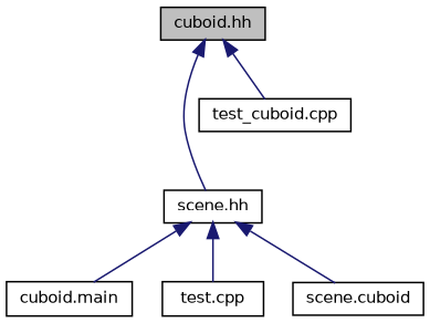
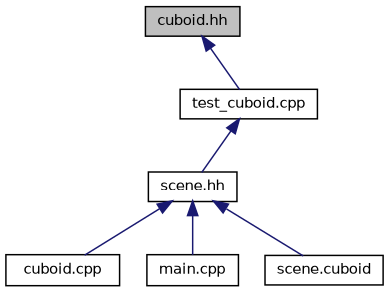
  digraph {
    node [color=black fillcolor=white fontname=Helvetica fontsize=10 shape=record style=filled]
    edge [color=midnightblue dir=back fontname=Helvetica fontsize=10 labelfontname=Helvetica labelfontsize=10 style=solid]
    n1 [fillcolor=grey75 fontcolor=black height=0.2 label="cuboid.hh" width=0.4]
    n2 [height=0.2 label="scene.hh" width=0.4]
    n3 [height=0.2 label="test_cuboid.cpp" width=0.4]
-   n4 [height=0.2 label="cuboid.main" width=0.4]
-   n5 [height=0.2 label="test.cpp" width=0.4]
+   n4 [height=0.2 label="cuboid.cpp" width=0.4]
+   n5 [height=0.2 label="main.cpp" width=0.4]
    n6 [height=0.2 label="scene.cuboid" width=0.4]
-   n1 -> n2
+   n3 -> n2
    n1 -> n3
    n2 -> n4
    n2 -> n5
    n2 -> n6
  }
